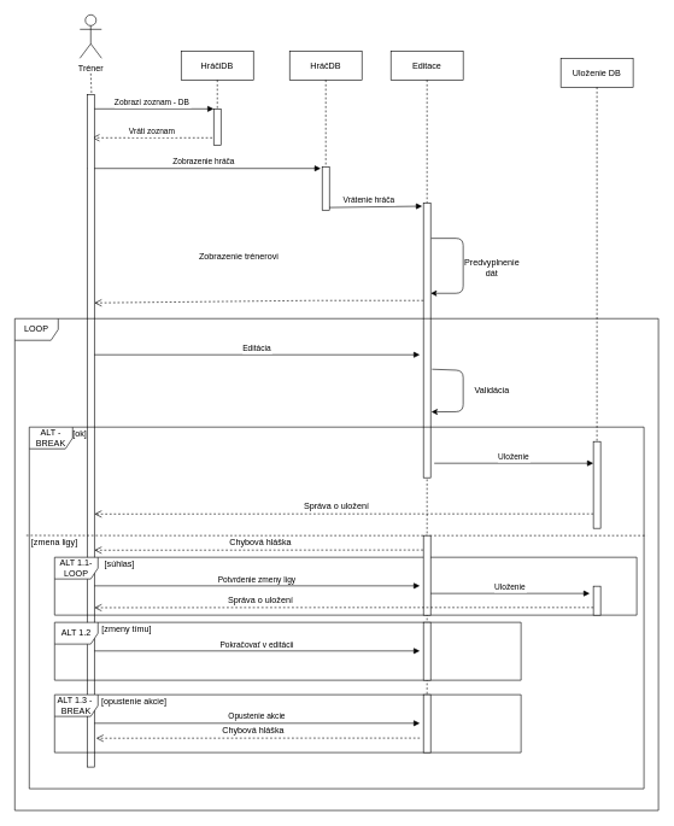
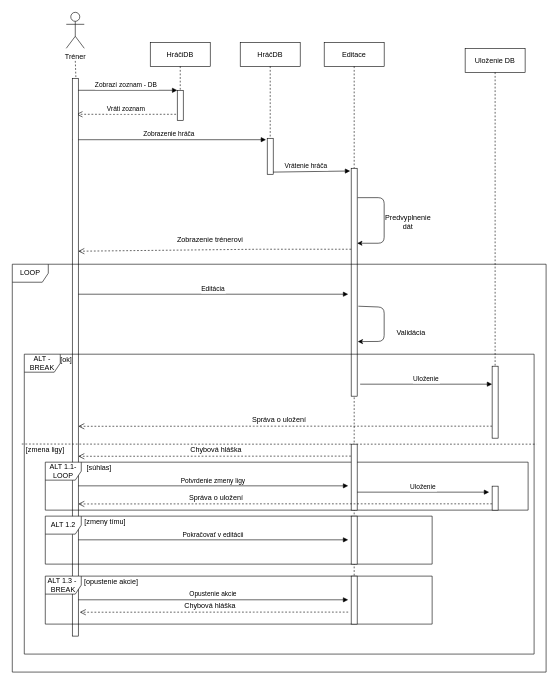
  <mxCell id="0" />
  <mxCell id="1" parent="0" />
  <mxCell id="2" value="HráčiDB" style="shape=umlLifeline;perimeter=lifelinePerimeter;container=1;collapsible=0;recursiveResize=0;rounded=0;shadow=0;strokeWidth=1;" parent="1" vertex="1"><mxGeometry x="250" y="70" width="100" height="130" as="geometry" /></mxCell>
  <mxCell id="3" value="" style="points=[];perimeter=orthogonalPerimeter;rounded=0;shadow=0;strokeWidth=1;" parent="2" vertex="1"><mxGeometry x="45" y="80" width="10" height="50" as="geometry" /></mxCell>
  <mxCell id="4" value="Vráti zoznam" style="verticalAlign=bottom;endArrow=open;dashed=1;endSize=8;shadow=0;strokeWidth=1;" parent="1" edge="1"><mxGeometry relative="1" as="geometry"><mxPoint x="127" y="190" as="targetPoint" /><mxPoint x="293" y="190" as="sourcePoint" /><Array as="points"><mxPoint x="230" y="190" /></Array></mxGeometry></mxCell>
  <mxCell id="5" value="Zobrazí zoznam - DB" style="verticalAlign=bottom;endArrow=block;entryX=0;entryY=0;shadow=0;strokeWidth=1;" parent="1" target="3" edge="1"><mxGeometry relative="1" as="geometry"><mxPoint x="125" y="150" as="sourcePoint" /></mxGeometry></mxCell>
  <mxCell id="6" value="HráčDB" style="shape=umlLifeline;perimeter=lifelinePerimeter;container=1;collapsible=0;recursiveResize=0;rounded=0;shadow=0;strokeWidth=1;" vertex="1" parent="1"><mxGeometry x="400" y="70" width="100" height="220" as="geometry" /></mxCell>
  <mxCell id="7" value="" style="points=[];perimeter=orthogonalPerimeter;rounded=0;shadow=0;strokeWidth=1;" vertex="1" parent="6"><mxGeometry x="45" y="160" width="10" height="60" as="geometry" /></mxCell>
  <mxCell id="8" value="Uloženie DB" style="shape=umlLifeline;perimeter=lifelinePerimeter;container=1;collapsible=0;recursiveResize=0;rounded=0;shadow=0;strokeWidth=1;" vertex="1" parent="1"><mxGeometry x="775" y="80" width="100" height="650" as="geometry" /></mxCell>
  <mxCell id="9" value="Zobrazenie hráča" style="verticalAlign=bottom;endArrow=block;shadow=0;strokeWidth=1;entryX=-0.2;entryY=0.04;entryDx=0;entryDy=0;entryPerimeter=0;" edge="1" parent="1" target="7"><mxGeometry relative="1" as="geometry"><mxPoint x="119.667" y="232.4" as="sourcePoint" /><mxPoint x="446" y="246" as="targetPoint" /></mxGeometry></mxCell>
  <mxCell id="10" value="Editace" style="shape=umlLifeline;perimeter=lifelinePerimeter;container=1;collapsible=0;recursiveResize=0;rounded=0;shadow=0;strokeWidth=1;" vertex="1" parent="1"><mxGeometry x="540" y="70" width="100" height="970" as="geometry" /></mxCell>
  <mxCell id="11" value="" style="points=[];perimeter=orthogonalPerimeter;rounded=0;shadow=0;strokeWidth=1;" vertex="1" parent="10"><mxGeometry x="45" y="210" width="10" height="380" as="geometry" /></mxCell>
  <mxCell id="12" value="" style="endArrow=classic;html=1;exitX=1.082;exitY=0.129;exitDx=0;exitDy=0;exitPerimeter=0;" edge="1" parent="10" source="11" target="11"><mxGeometry width="50" height="50" relative="1" as="geometry"><mxPoint x="60" y="220" as="sourcePoint" /><mxPoint x="110" y="280" as="targetPoint" /><Array as="points"><mxPoint x="100" y="259" /><mxPoint x="100" y="335" /></Array></mxGeometry></mxCell>
  <mxCell id="13" value="Vrátenie hráča" style="verticalAlign=bottom;endArrow=block;shadow=0;strokeWidth=1;entryX=-0.171;entryY=0.012;entryDx=0;entryDy=0;entryPerimeter=0;exitX=1;exitY=0.94;exitDx=0;exitDy=0;exitPerimeter=0;" edge="1" parent="1" source="7" target="11"><mxGeometry x="-0.145" relative="1" as="geometry"><mxPoint x="457" y="260" as="sourcePoint" /><mxPoint x="782" y="250.04" as="targetPoint" /><Array as="points" /><mxPoint as="offset" /></mxGeometry></mxCell>
  <mxCell id="14" value="Predvyplnenie dát" style="text;html=1;strokeColor=none;fillColor=none;align=center;verticalAlign=middle;whiteSpace=wrap;rounded=0;" vertex="1" parent="1"><mxGeometry x="660" y="360" width="40" height="20" as="geometry" /></mxCell>
  <mxCell id="15" value="" style="verticalAlign=bottom;endArrow=open;dashed=1;endSize=8;shadow=0;strokeWidth=1;entryX=1;entryY=0.31;entryDx=0;entryDy=0;entryPerimeter=0;" edge="1" parent="1" source="11" target="18"><mxGeometry x="-0.964" y="270" relative="1" as="geometry"><mxPoint x="140" y="417" as="targetPoint" /><mxPoint x="580" y="417" as="sourcePoint" /><Array as="points"><mxPoint x="430" y="415" /></Array><mxPoint as="offset" /></mxGeometry></mxCell>
- <mxCell id="16" value="Zobrazenie trénerovi" style="text;html=1;strokeColor=none;fillColor=none;align=center;verticalAlign=middle;whiteSpace=wrap;rounded=0;" vertex="1" parent="1"><mxGeometry x="270" y="345" width="120" height="20" as="geometry" /></mxCell>
+ <mxCell id="16" value="Zobrazenie trénerovi" style="text;html=1;strokeColor=none;fillColor=none;align=center;verticalAlign=middle;whiteSpace=wrap;rounded=0;" vertex="1" parent="1"><mxGeometry x="290" y="390" width="120" height="20" as="geometry" /></mxCell>
  <mxCell id="17" value="Tréner" style="shape=umlActor;verticalLabelPosition=bottom;verticalAlign=top;html=1;outlineConnect=0;" vertex="1" parent="1"><mxGeometry x="110" y="20" width="30" height="60" as="geometry" /></mxCell>
  <mxCell id="18" value="" style="points=[];perimeter=orthogonalPerimeter;rounded=0;shadow=0;strokeWidth=1;" vertex="1" parent="1"><mxGeometry x="120" y="130" width="10" height="930" as="geometry" /></mxCell>
  <mxCell id="19" value="" style="endArrow=none;dashed=1;html=1;" edge="1" parent="1"><mxGeometry width="50" height="50" relative="1" as="geometry"><mxPoint x="126" y="128" as="sourcePoint" /><mxPoint x="125" y="100" as="targetPoint" /></mxGeometry></mxCell>
  <mxCell id="20" value="LOOP" style="shape=umlFrame;whiteSpace=wrap;html=1;" vertex="1" parent="1"><mxGeometry x="20" y="440" width="890" height="680" as="geometry" /></mxCell>
  <mxCell id="21" value="Editácia" style="verticalAlign=bottom;endArrow=block;shadow=0;strokeWidth=1;" edge="1" parent="1"><mxGeometry relative="1" as="geometry"><mxPoint x="129.997" y="490" as="sourcePoint" /><mxPoint x="580" y="490" as="targetPoint" /></mxGeometry></mxCell>
  <mxCell id="22" value="" style="endArrow=classic;html=1;exitX=1.2;exitY=0.065;exitDx=0;exitDy=0;exitPerimeter=0;entryX=1.1;entryY=0.165;entryDx=0;entryDy=0;entryPerimeter=0;" edge="1" parent="1"><mxGeometry width="50" height="50" relative="1" as="geometry"><mxPoint x="597" y="510" as="sourcePoint" /><mxPoint x="596" y="569" as="targetPoint" /><Array as="points"><mxPoint x="640" y="511.65" /><mxPoint x="640" y="568.65" /></Array></mxGeometry></mxCell>
- <mxCell id="23" value="Validácia" style="text;html=1;strokeColor=none;fillColor=none;align=center;verticalAlign=middle;whiteSpace=wrap;rounded=0;" vertex="1" parent="1"><mxGeometry x="660" y="530" width="40" height="20" as="geometry" /></mxCell>
+ <mxCell id="23" value="Validácia" style="text;html=1;strokeColor=none;fillColor=none;align=center;verticalAlign=middle;whiteSpace=wrap;rounded=0;" vertex="1" parent="1"><mxGeometry x="665" y="545" width="40" height="20" as="geometry" /></mxCell>
  <mxCell id="24" value="ALT - BREAK" style="shape=umlFrame;whiteSpace=wrap;html=1;" vertex="1" parent="1"><mxGeometry x="40" y="590" width="850" height="500" as="geometry" /></mxCell>
  <mxCell id="25" value="" style="endArrow=none;dashed=1;html=1;exitX=0.144;exitY=-0.012;exitDx=0;exitDy=0;exitPerimeter=0;" edge="1" parent="1" source="27"><mxGeometry width="50" height="50" relative="1" as="geometry"><mxPoint x="260" y="720" as="sourcePoint" /><mxPoint x="894" y="740" as="targetPoint" /><Array as="points"><mxPoint x="230" y="740" /></Array></mxGeometry></mxCell>
  <mxCell id="26" value="[ok]" style="text;html=1;strokeColor=none;fillColor=none;align=center;verticalAlign=middle;whiteSpace=wrap;rounded=0;" vertex="1" parent="1"><mxGeometry x="90" y="590" width="40" height="20" as="geometry" /></mxCell>
  <mxCell id="27" value="[zmena ligy]" style="text;html=1;strokeColor=none;fillColor=none;align=center;verticalAlign=middle;whiteSpace=wrap;rounded=0;" vertex="1" parent="1"><mxGeometry x="20" y="740" width="110" height="20" as="geometry" /></mxCell>
  <mxCell id="28" value="Uloženie" style="verticalAlign=bottom;endArrow=block;shadow=0;strokeWidth=1;" edge="1" parent="1"><mxGeometry relative="1" as="geometry"><mxPoint x="599.997" y="640" as="sourcePoint" /><mxPoint x="820" y="640" as="targetPoint" /></mxGeometry></mxCell>
  <mxCell id="29" value="" style="verticalAlign=bottom;endArrow=open;dashed=1;endSize=8;shadow=0;strokeWidth=1;entryX=1;entryY=0.31;entryDx=0;entryDy=0;entryPerimeter=0;" edge="1" parent="1"><mxGeometry x="-0.964" y="270" relative="1" as="geometry"><mxPoint x="130" y="710.2" as="targetPoint" /><mxPoint x="820" y="710" as="sourcePoint" /><Array as="points"><mxPoint x="430" y="710" /></Array><mxPoint as="offset" /></mxGeometry></mxCell>
  <mxCell id="30" value="Správa o uložení" style="text;html=1;strokeColor=none;fillColor=none;align=center;verticalAlign=middle;whiteSpace=wrap;rounded=0;" vertex="1" parent="1"><mxGeometry x="375" y="690" width="180" height="20" as="geometry" /></mxCell>
  <mxCell id="31" value="ALT 1.1-&lt;br&gt;LOOP" style="shape=umlFrame;whiteSpace=wrap;html=1;" vertex="1" parent="1"><mxGeometry x="75" y="770" width="805" height="80" as="geometry" /></mxCell>
  <mxCell id="32" value="ALT 1.2" style="shape=umlFrame;whiteSpace=wrap;html=1;" vertex="1" parent="1"><mxGeometry x="75" y="860" width="645" height="80" as="geometry" /></mxCell>
  <mxCell id="33" value="ALT 1.3 -&amp;nbsp;&lt;br&gt;BREAK" style="shape=umlFrame;whiteSpace=wrap;html=1;" vertex="1" parent="1"><mxGeometry x="75" y="960" width="645" height="80" as="geometry" /></mxCell>
  <mxCell id="34" value="" style="points=[];perimeter=orthogonalPerimeter;rounded=0;shadow=0;strokeWidth=1;" vertex="1" parent="1"><mxGeometry x="820" y="610" width="10" height="120" as="geometry" /></mxCell>
  <mxCell id="35" value="" style="points=[];perimeter=orthogonalPerimeter;rounded=0;shadow=0;strokeWidth=1;" vertex="1" parent="1"><mxGeometry x="585" y="960" width="10" height="80" as="geometry" /></mxCell>
  <mxCell id="36" value="" style="points=[];perimeter=orthogonalPerimeter;rounded=0;shadow=0;strokeWidth=1;" vertex="1" parent="1"><mxGeometry x="585" y="860" width="10" height="80" as="geometry" /></mxCell>
  <mxCell id="37" value="" style="points=[];perimeter=orthogonalPerimeter;rounded=0;shadow=0;strokeWidth=1;" vertex="1" parent="1"><mxGeometry x="585" y="740" width="10" height="110" as="geometry" /></mxCell>
  <mxCell id="38" value="" style="points=[];perimeter=orthogonalPerimeter;rounded=0;shadow=0;strokeWidth=1;" vertex="1" parent="1"><mxGeometry x="820" y="810" width="10" height="40" as="geometry" /></mxCell>
  <mxCell id="39" value="" style="verticalAlign=bottom;endArrow=open;dashed=1;endSize=8;shadow=0;strokeWidth=1;entryX=1;entryY=0.31;entryDx=0;entryDy=0;entryPerimeter=0;exitX=-0.036;exitY=0.181;exitDx=0;exitDy=0;exitPerimeter=0;" edge="1" parent="1" source="37"><mxGeometry x="-0.964" y="270" relative="1" as="geometry"><mxPoint x="130" y="760.2" as="targetPoint" /><mxPoint x="580" y="760" as="sourcePoint" /><Array as="points"><mxPoint x="430" y="760" /></Array><mxPoint as="offset" /></mxGeometry></mxCell>
  <mxCell id="40" value="Chybová hláška" style="text;html=1;strokeColor=none;fillColor=none;align=center;verticalAlign=middle;whiteSpace=wrap;rounded=0;" vertex="1" parent="1"><mxGeometry x="270" y="740" width="180" height="20" as="geometry" /></mxCell>
  <mxCell id="41" value="[súhlas]" style="text;html=1;strokeColor=none;fillColor=none;align=center;verticalAlign=middle;whiteSpace=wrap;rounded=0;" vertex="1" parent="1"><mxGeometry x="110" y="770" width="110" height="20" as="geometry" /></mxCell>
  <mxCell id="42" value="[zmeny tímu]" style="text;html=1;strokeColor=none;fillColor=none;align=center;verticalAlign=middle;whiteSpace=wrap;rounded=0;" vertex="1" parent="1"><mxGeometry x="120" y="860" width="110" height="20" as="geometry" /></mxCell>
  <mxCell id="43" value="[opustenie akcie]" style="text;html=1;strokeColor=none;fillColor=none;align=center;verticalAlign=middle;whiteSpace=wrap;rounded=0;" vertex="1" parent="1"><mxGeometry x="130" y="960" width="110" height="20" as="geometry" /></mxCell>
  <mxCell id="44" value="Potvrdenie zmeny ligy" style="verticalAlign=bottom;endArrow=block;shadow=0;strokeWidth=1;" edge="1" parent="1"><mxGeometry relative="1" as="geometry"><mxPoint x="129.997" y="809.5" as="sourcePoint" /><mxPoint x="580" y="809.5" as="targetPoint" /></mxGeometry></mxCell>
  <mxCell id="45" value="Pokračovať v editácii" style="verticalAlign=bottom;endArrow=block;shadow=0;strokeWidth=1;" edge="1" parent="1"><mxGeometry relative="1" as="geometry"><mxPoint x="129.997" y="899.5" as="sourcePoint" /><mxPoint x="580" y="899.5" as="targetPoint" /></mxGeometry></mxCell>
  <mxCell id="46" value="Opustenie akcie" style="verticalAlign=bottom;endArrow=block;shadow=0;strokeWidth=1;" edge="1" parent="1"><mxGeometry relative="1" as="geometry"><mxPoint x="129.997" y="999.5" as="sourcePoint" /><mxPoint x="580" y="999.5" as="targetPoint" /></mxGeometry></mxCell>
  <mxCell id="47" value="Uloženie" style="verticalAlign=bottom;endArrow=block;shadow=0;strokeWidth=1;" edge="1" parent="1"><mxGeometry relative="1" as="geometry"><mxPoint x="594.997" y="820" as="sourcePoint" /><mxPoint x="815" y="820" as="targetPoint" /></mxGeometry></mxCell>
  <mxCell id="48" value="" style="verticalAlign=bottom;endArrow=open;dashed=1;endSize=8;shadow=0;strokeWidth=1;entryX=1;entryY=0.31;entryDx=0;entryDy=0;entryPerimeter=0;" edge="1" parent="1"><mxGeometry x="-0.964" y="270" relative="1" as="geometry"><mxPoint x="130" y="839.7" as="targetPoint" /><mxPoint x="820" y="839.5" as="sourcePoint" /><Array as="points"><mxPoint x="430" y="839.5" /></Array><mxPoint as="offset" /></mxGeometry></mxCell>
  <mxCell id="49" value="Správa o uložení" style="text;html=1;strokeColor=none;fillColor=none;align=center;verticalAlign=middle;whiteSpace=wrap;rounded=0;" vertex="1" parent="1"><mxGeometry x="270" y="820" width="180" height="20" as="geometry" /></mxCell>
  <mxCell id="50" value="" style="verticalAlign=bottom;endArrow=open;dashed=1;endSize=8;shadow=0;strokeWidth=1;entryX=1;entryY=0.31;entryDx=0;entryDy=0;entryPerimeter=0;" edge="1" parent="1"><mxGeometry x="-0.964" y="270" relative="1" as="geometry"><mxPoint x="132.5" y="1020.2" as="targetPoint" /><mxPoint x="580" y="1020" as="sourcePoint" /><Array as="points"><mxPoint x="432.5" y="1020" /></Array><mxPoint as="offset" /></mxGeometry></mxCell>
  <mxCell id="51" value="Chybová hláška" style="text;html=1;strokeColor=none;fillColor=none;align=center;verticalAlign=middle;whiteSpace=wrap;rounded=0;" vertex="1" parent="1"><mxGeometry x="260" y="1000" width="180" height="20" as="geometry" /></mxCell>
